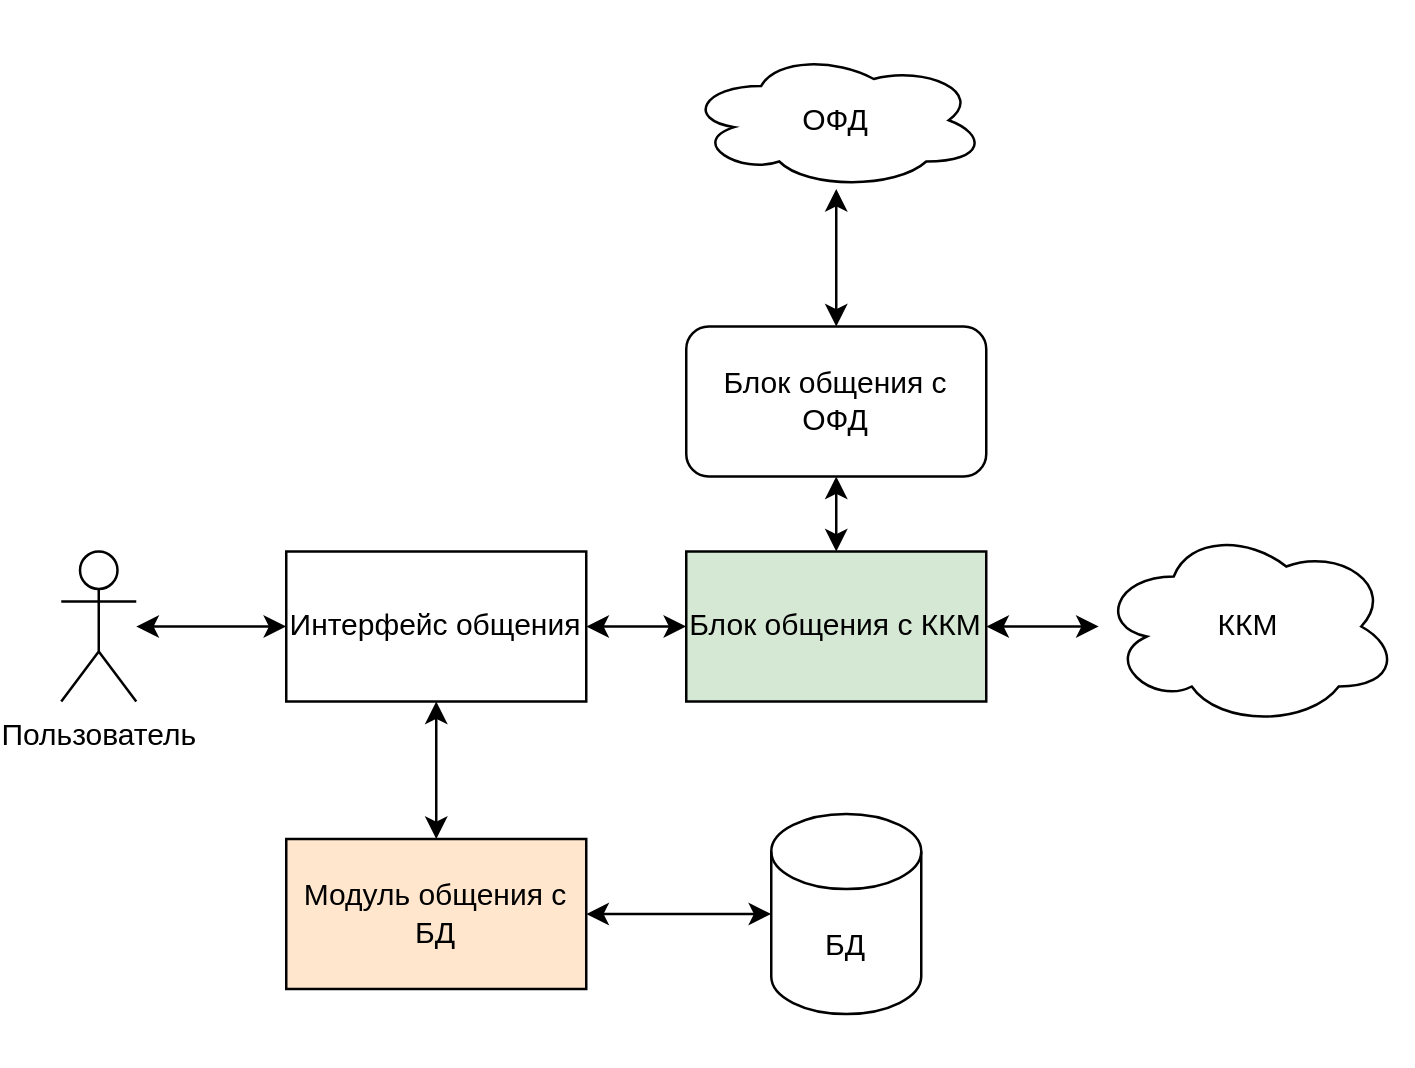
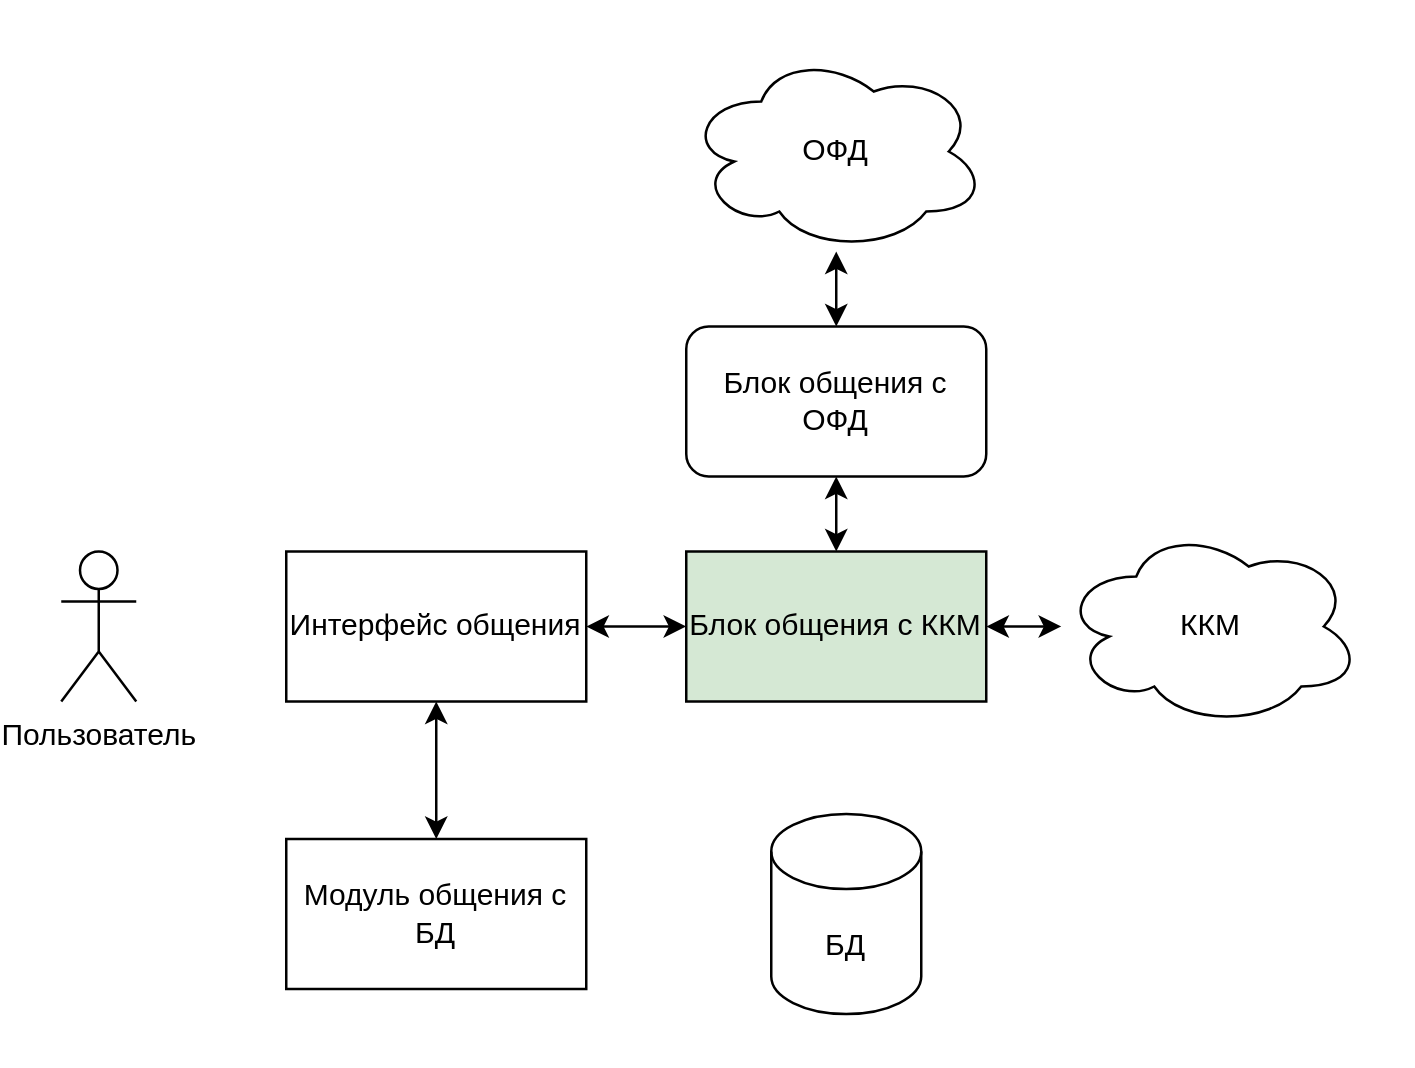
  <mxCell id="0" />
  <mxCell id="1" parent="0" />
  <mxCell id="2" value="Интерфейс общения" style="rounded=0;whiteSpace=wrap;html=1;" vertex="1" parent="1"><mxGeometry x="110" y="220" width="120" height="60" as="geometry" /></mxCell>
  <mxCell id="3" value="Пользователь" style="shape=umlActor;verticalLabelPosition=bottom;verticalAlign=top;html=1;outlineConnect=0;" vertex="1" parent="1"><mxGeometry x="20" y="220" width="30" height="60" as="geometry" /></mxCell>
  <mxCell id="4" value="Блок общения с ККМ" style="rounded=0;whiteSpace=wrap;html=1;fillColor=#d5e8d4;" vertex="1" parent="1"><mxGeometry x="270" y="220" width="120" height="60" as="geometry" /></mxCell>
  <mxCell id="5" value="БД" style="shape=cylinder3;whiteSpace=wrap;html=1;boundedLbl=1;backgroundOutline=1;size=15;" vertex="1" parent="1"><mxGeometry x="304" y="325" width="60" height="80" as="geometry" /></mxCell>
- <mxCell id="6" value="ОФД" style="ellipse;shape=cloud;whiteSpace=wrap;html=1;" vertex="1" parent="1"><mxGeometry x="270" y="20" width="120" height="55" as="geometry" /></mxCell>
+ <mxCell id="6" value="ОФД" style="ellipse;shape=cloud;whiteSpace=wrap;html=1;" vertex="1" parent="1"><mxGeometry x="270" y="20" width="120" height="80" as="geometry" /></mxCell>
  <mxCell id="7" value="Блок общения с ОФД" style="whiteSpace=wrap;html=1;rounded=1;" vertex="1" parent="1"><mxGeometry x="270" y="130" width="120" height="60" as="geometry" /></mxCell>
- <mxCell id="8" value="Модуль общения с БД" style="rounded=0;whiteSpace=wrap;html=1;fillColor=#ffe6cc;" vertex="1" parent="1"><mxGeometry x="110" y="335" width="120" height="60" as="geometry" /></mxCell>
- <mxCell id="9" value="ККМ" style="ellipse;shape=cloud;whiteSpace=wrap;html=1;" vertex="1" parent="1"><mxGeometry x="435" y="210" width="120" height="80" as="geometry" /></mxCell>
+ <mxCell id="8" value="Модуль общения с БД" style="rounded=0;whiteSpace=wrap;html=1;" vertex="1" parent="1"><mxGeometry x="110" y="335" width="120" height="60" as="geometry" /></mxCell>
+ <mxCell id="9" value="ККМ" style="ellipse;shape=cloud;whiteSpace=wrap;html=1;" vertex="1" parent="1"><mxGeometry x="420" y="210" width="120" height="80" as="geometry" /></mxCell>
  <mxCell id="10" value="" style="endArrow=classic;startArrow=classic;html=1;exitX=0.5;exitY=0;exitDx=0;exitDy=0;" edge="1" parent="1" source="7" target="6"><mxGeometry width="50" height="50" relative="1" as="geometry"><mxPoint x="330" y="90" as="sourcePoint" /><mxPoint x="380" y="40" as="targetPoint" /></mxGeometry></mxCell>
  <mxCell id="11" value="" style="endArrow=classic;startArrow=classic;html=1;entryX=0.5;entryY=1;entryDx=0;entryDy=0;" edge="1" parent="1" target="7"><mxGeometry width="50" height="50" relative="1" as="geometry"><mxPoint x="330" y="220" as="sourcePoint" /><mxPoint x="380" y="170" as="targetPoint" /></mxGeometry></mxCell>
  <mxCell id="12" value="" style="endArrow=classic;startArrow=classic;html=1;exitX=1;exitY=0.5;exitDx=0;exitDy=0;" edge="1" parent="1" source="4" target="9"><mxGeometry width="50" height="50" relative="1" as="geometry"><mxPoint x="350" y="200" as="sourcePoint" /><mxPoint x="400" y="150" as="targetPoint" /></mxGeometry></mxCell>
  <mxCell id="13" value="" style="endArrow=classic;startArrow=classic;html=1;exitX=1;exitY=0.5;exitDx=0;exitDy=0;entryX=0;entryY=0.5;entryDx=0;entryDy=0;" edge="1" parent="1" source="2" target="4"><mxGeometry width="50" height="50" relative="1" as="geometry"><mxPoint x="350" y="310" as="sourcePoint" /><mxPoint x="400" y="260" as="targetPoint" /></mxGeometry></mxCell>
- <mxCell id="14" value="" style="endArrow=classic;startArrow=classic;html=1;entryX=0;entryY=0.5;entryDx=0;entryDy=0;" edge="1" parent="1" source="3" target="2"><mxGeometry width="50" height="50" relative="1" as="geometry"><mxPoint x="250" y="220" as="sourcePoint" /><mxPoint x="300" y="170" as="targetPoint" /></mxGeometry></mxCell>
  <mxCell id="15" value="" style="endArrow=classic;startArrow=classic;html=1;entryX=0.5;entryY=1;entryDx=0;entryDy=0;" edge="1" parent="1" target="2"><mxGeometry width="50" height="50" relative="1" as="geometry"><mxPoint x="170" y="335" as="sourcePoint" /><mxPoint x="220" y="285" as="targetPoint" /></mxGeometry></mxCell>
- <mxCell id="16" value="" style="endArrow=classic;startArrow=classic;html=1;exitX=1;exitY=0.5;exitDx=0;exitDy=0;entryX=0;entryY=0.5;entryDx=0;entryDy=0;entryPerimeter=0;" edge="1" parent="1" source="8" target="5"><mxGeometry width="50" height="50" relative="1" as="geometry"><mxPoint x="254" y="420" as="sourcePoint" /><mxPoint x="304" y="370" as="targetPoint" /></mxGeometry></mxCell>
